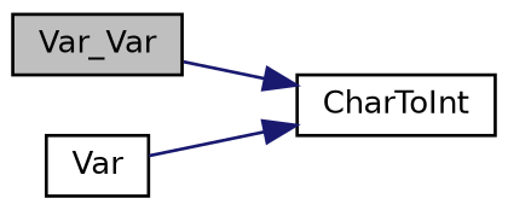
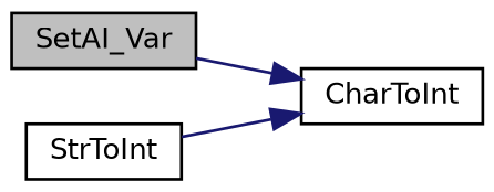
  digraph {
    rankdir=LR
    node [color=black fillcolor=white fontname=Helvetica fontsize=10 shape=record style=filled]
    edge [color=midnightblue fontname=Helvetica fontsize=10 labelfontname=Helvetica labelfontsize=10 style=solid]
-   n1 [fillcolor=grey75 fontcolor=black height=0.2 label=Var_Var width=0.4]
+   n1 [fillcolor=grey75 fontcolor=black height=0.2 label=SetAI_Var width=0.4]
    n2 [height=0.2 label=CharToInt width=0.4]
-   n3 [height=0.2 label=Var width=0.4]
+   n3 [height=0.2 label=StrToInt width=0.4]
    n1 -> n2
    n3 -> n2
  }
